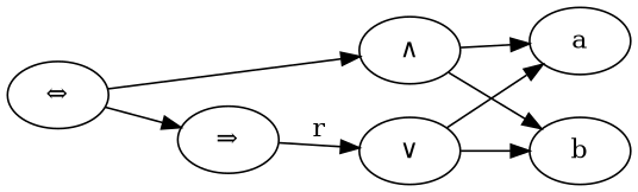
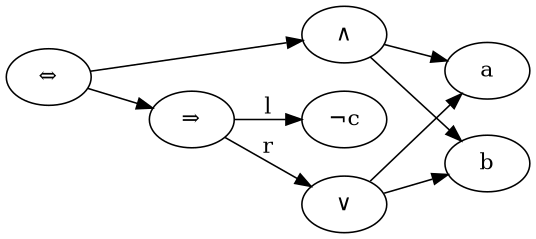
  digraph {
    rankdir=LR
    n1 [label=a]
    n2 [label=b]
+   n3 [label="¬c"]
    n4 [label="⇔"]
    n5 [label="∧"]
    n6 [label="⇒"]
    n7 [label="∨"]
    n4 -> n5
    n4 -> n6
    n5 -> n1
    n5 -> n2
+   n6 -> n3 [label=l]
    n6 -> n7 [label=r]
    n7 -> n1
    n7 -> n2
  }
